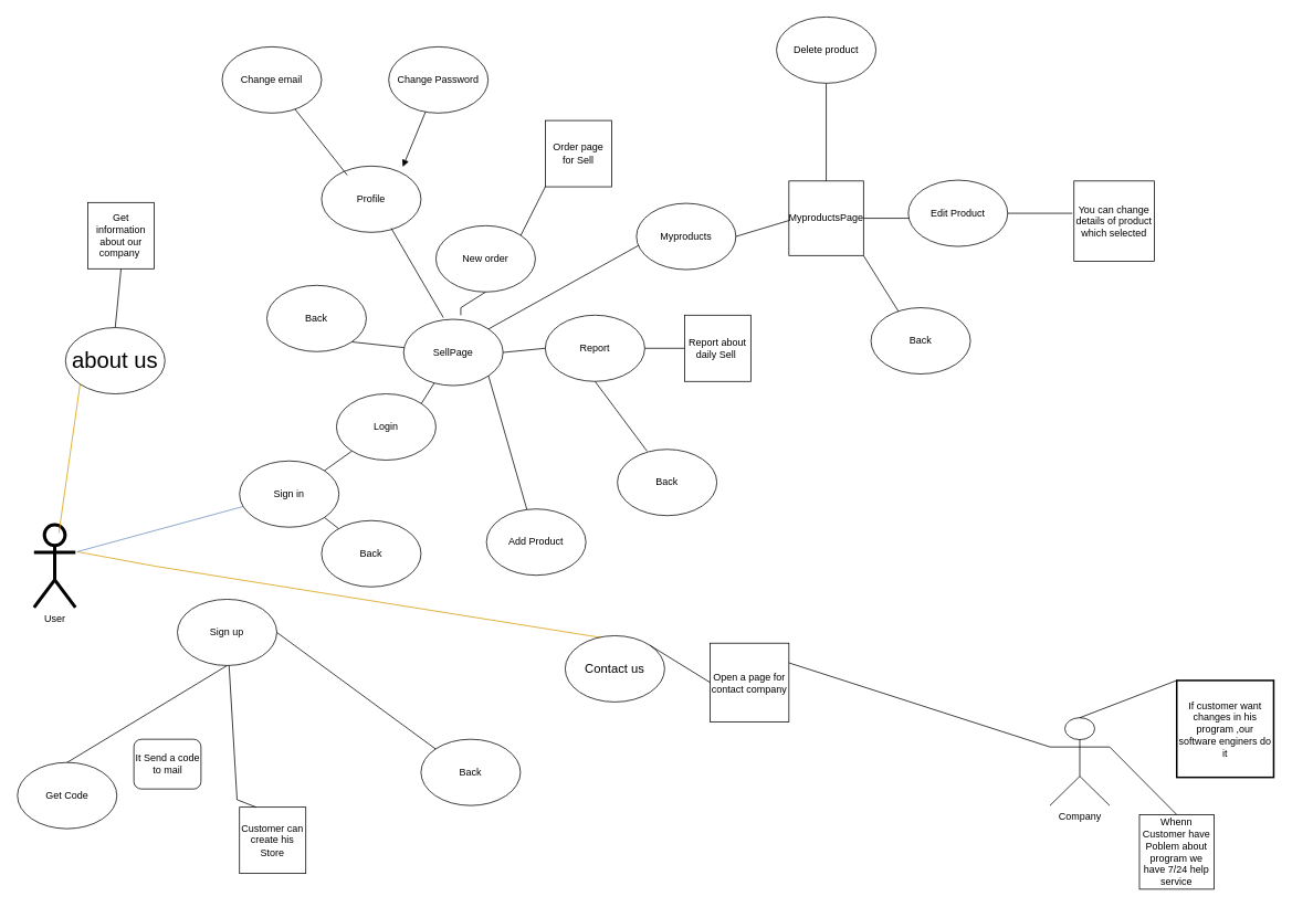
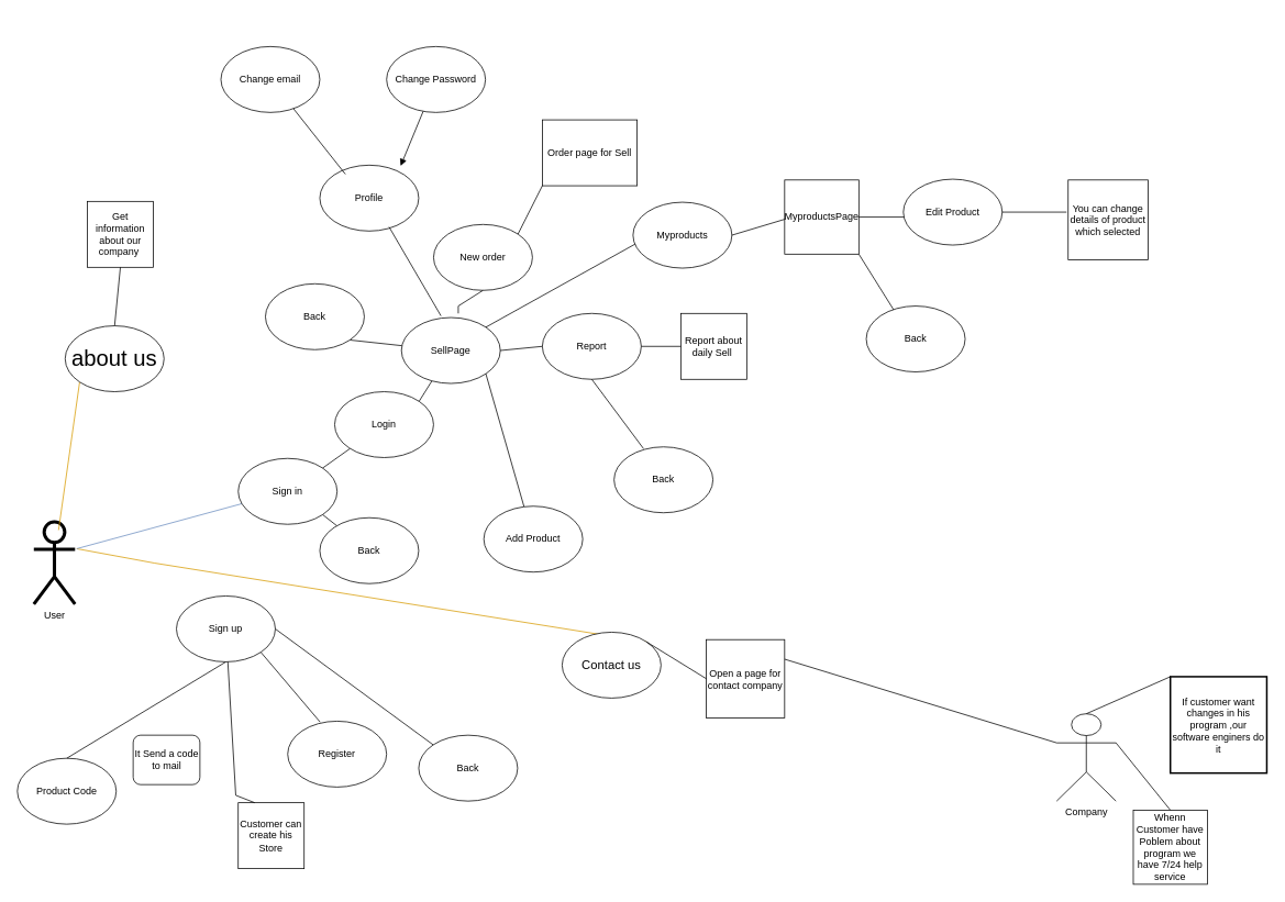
  <mxCell id="0" />
  <mxCell id="1" parent="0" />
  <mxCell id="2" value="User" style="shape=umlActor;verticalLabelPosition=bottom;verticalAlign=top;html=1;outlineConnect=0;perimeterSpacing=2;strokeWidth=4;" vertex="1" parent="1"><mxGeometry x="40" y="633" width="50" height="100" as="geometry" /></mxCell>
  <mxCell id="3" value="" style="endArrow=none;html=1;rounded=0;endSize=10;strokeWidth=1;entryX=0;entryY=1;entryDx=0;entryDy=0;fillColor=#ffe6cc;strokeColor=#d79b00;" edge="1" parent="1" target="5"><mxGeometry width="50" height="50" relative="1" as="geometry"><mxPoint x="70" y="643" as="sourcePoint" /><mxPoint x="150" y="503" as="targetPoint" /></mxGeometry></mxCell>
  <mxCell id="4" value="" style="endArrow=none;html=1;rounded=0;strokeWidth=1;exitX=1;exitY=0.333;exitDx=0;exitDy=0;exitPerimeter=0;entryX=1;entryY=0;entryDx=0;entryDy=0;fillColor=#ffe6cc;strokeColor=#d79b00;" edge="1" parent="1" source="2" target="6"><mxGeometry width="50" height="50" relative="1" as="geometry"><mxPoint x="80" y="743" as="sourcePoint" /><mxPoint x="140" y="843" as="targetPoint" /><Array as="points"><mxPoint x="186" y="683" /></Array></mxGeometry></mxCell>
  <mxCell id="5" value="&lt;font style=&quot;font-size: 27px;&quot;&gt;about us&lt;/font&gt;" style="ellipse;whiteSpace=wrap;html=1;" vertex="1" parent="1"><mxGeometry x="78" y="395" width="120" height="80" as="geometry" /></mxCell>
  <mxCell id="6" value="&lt;p style=&quot;line-height: 120%;&quot;&gt;&lt;font style=&quot;font-size: 15px;&quot;&gt;Contact us&lt;/font&gt;&lt;/p&gt;" style="ellipse;whiteSpace=wrap;html=1;" vertex="1" parent="1"><mxGeometry x="681" y="767" width="120" height="80" as="geometry" /></mxCell>
  <mxCell id="7" value="Sign up" style="ellipse;whiteSpace=wrap;html=1;" vertex="1" parent="1"><mxGeometry x="213" y="723" width="120" height="80" as="geometry" /></mxCell>
- <mxCell id="10" value="Get Code" style="ellipse;whiteSpace=wrap;html=1;" vertex="1" parent="1"><mxGeometry x="20" y="920" width="120" height="80" as="geometry" /></mxCell>
+ <mxCell id="8" value="" style="endArrow=none;html=1;rounded=0;exitX=1;exitY=1;exitDx=0;exitDy=0;entryX=0.328;entryY=0.013;entryDx=0;entryDy=0;entryPerimeter=0;" edge="1" parent="1" source="7" target="9"><mxGeometry width="50" height="50" relative="1" as="geometry"><mxPoint x="483" y="673" as="sourcePoint" /><mxPoint x="339" y="848" as="targetPoint" /></mxGeometry></mxCell>
+ <mxCell id="9" value="Register" style="ellipse;whiteSpace=wrap;html=1;" vertex="1" parent="1"><mxGeometry x="348" y="875" width="120" height="80" as="geometry" /></mxCell>
+ <mxCell id="10" value="Product Code" style="ellipse;whiteSpace=wrap;html=1;" vertex="1" parent="1"><mxGeometry x="20" y="920" width="120" height="80" as="geometry" /></mxCell>
  <mxCell id="11" value="" style="endArrow=none;html=1;rounded=0;exitX=0.5;exitY=1;exitDx=0;exitDy=0;entryX=0.5;entryY=0;entryDx=0;entryDy=0;" edge="1" parent="1" source="7" target="10"><mxGeometry width="50" height="50" relative="1" as="geometry"><mxPoint x="483" y="673" as="sourcePoint" /><mxPoint x="533" y="623" as="targetPoint" /></mxGeometry></mxCell>
  <mxCell id="12" value="It Send a code to mail" style="rounded=1;whiteSpace=wrap;html=1;" vertex="1" parent="1"><mxGeometry x="160.5" y="892" width="81" height="60" as="geometry" /></mxCell>
  <mxCell id="13" value="Back" style="ellipse;whiteSpace=wrap;html=1;" vertex="1" parent="1"><mxGeometry x="507" y="892" width="120" height="80" as="geometry" /></mxCell>
  <mxCell id="14" value="" style="endArrow=none;html=1;rounded=0;exitX=1;exitY=0.5;exitDx=0;exitDy=0;entryX=0;entryY=0;entryDx=0;entryDy=0;" edge="1" parent="1" source="7" target="13"><mxGeometry width="50" height="50" relative="1" as="geometry"><mxPoint x="483" y="673" as="sourcePoint" /><mxPoint x="533" y="623" as="targetPoint" /></mxGeometry></mxCell>
  <mxCell id="15" value="" style="endArrow=none;html=1;rounded=0;exitX=1;exitY=0.333;exitDx=0;exitDy=0;exitPerimeter=0;fillColor=#dae8fc;strokeColor=#6c8ebf;" edge="1" parent="1" source="2" target="16"><mxGeometry width="50" height="50" relative="1" as="geometry"><mxPoint x="519" y="736" as="sourcePoint" /><mxPoint x="348" y="596" as="targetPoint" /></mxGeometry></mxCell>
  <mxCell id="16" value="Sign in" style="ellipse;whiteSpace=wrap;html=1;" vertex="1" parent="1"><mxGeometry x="288" y="556" width="120" height="80" as="geometry" /></mxCell>
  <mxCell id="17" value="" style="endArrow=none;html=1;rounded=0;exitX=1;exitY=0;exitDx=0;exitDy=0;" edge="1" parent="1" source="16" target="18"><mxGeometry width="50" height="50" relative="1" as="geometry"><mxPoint x="546" y="574" as="sourcePoint" /><mxPoint x="465" y="515" as="targetPoint" /></mxGeometry></mxCell>
  <mxCell id="18" value="Login" style="ellipse;whiteSpace=wrap;html=1;" vertex="1" parent="1"><mxGeometry x="405" y="475" width="120" height="80" as="geometry" /></mxCell>
  <mxCell id="19" value="" style="endArrow=none;html=1;rounded=0;exitX=1;exitY=1;exitDx=0;exitDy=0;" edge="1" parent="1" source="16" target="20"><mxGeometry width="50" height="50" relative="1" as="geometry"><mxPoint x="546" y="574" as="sourcePoint" /><mxPoint x="447" y="668" as="targetPoint" /></mxGeometry></mxCell>
  <mxCell id="20" value="Back" style="ellipse;whiteSpace=wrap;html=1;" vertex="1" parent="1"><mxGeometry x="387" y="628" width="120" height="80" as="geometry" /></mxCell>
  <mxCell id="21" value="" style="endArrow=none;html=1;rounded=0;exitX=1;exitY=0;exitDx=0;exitDy=0;" edge="1" parent="1" source="18" target="22"><mxGeometry width="50" height="50" relative="1" as="geometry"><mxPoint x="546" y="574" as="sourcePoint" /><mxPoint x="546" y="425" as="targetPoint" /></mxGeometry></mxCell>
  <mxCell id="22" value="SellPage" style="ellipse;whiteSpace=wrap;html=1;" vertex="1" parent="1"><mxGeometry x="486" y="385" width="120" height="80" as="geometry" /></mxCell>
  <mxCell id="23" value="" style="endArrow=none;html=1;rounded=0;entryX=1;entryY=1;entryDx=0;entryDy=0;" edge="1" parent="1" source="22" target="24"><mxGeometry width="50" height="50" relative="1" as="geometry"><mxPoint x="546" y="574" as="sourcePoint" /><mxPoint x="582" y="551" as="targetPoint" /></mxGeometry></mxCell>
  <mxCell id="24" value="Back" style="ellipse;whiteSpace=wrap;html=1;" vertex="1" parent="1"><mxGeometry x="321" y="344" width="120" height="80" as="geometry" /></mxCell>
  <mxCell id="25" value="New order" style="ellipse;whiteSpace=wrap;html=1;" vertex="1" parent="1"><mxGeometry x="525" y="272" width="120" height="80" as="geometry" /></mxCell>
  <mxCell id="26" value="" style="endArrow=none;html=1;rounded=0;entryX=0.5;entryY=1;entryDx=0;entryDy=0;" edge="1" parent="1" target="25"><mxGeometry width="50" height="50" relative="1" as="geometry"><mxPoint x="555" y="380" as="sourcePoint" /><mxPoint x="596" y="524" as="targetPoint" /><Array as="points"><mxPoint x="555" y="371" /></Array></mxGeometry></mxCell>
- <mxCell id="27" value="Order page for Sell" style="whiteSpace=wrap;html=1;aspect=fixed;" vertex="1" parent="1"><mxGeometry x="657" y="145" width="80" height="80" as="geometry" /></mxCell>
+ <mxCell id="27" value="Order page for Sell" style="whiteSpace=wrap;html=1;aspect=fixed;" vertex="1" parent="1"><mxGeometry x="657" y="145" width="115" height="80" as="geometry" /></mxCell>
  <mxCell id="28" value="" style="endArrow=none;html=1;rounded=0;entryX=1;entryY=0;entryDx=0;entryDy=0;exitX=0;exitY=1;exitDx=0;exitDy=0;" edge="1" parent="1" source="27" target="25"><mxGeometry width="50" height="50" relative="1" as="geometry"><mxPoint x="555" y="358" as="sourcePoint" /><mxPoint x="605" y="308" as="targetPoint" /></mxGeometry></mxCell>
  <mxCell id="29" value="Report" style="ellipse;whiteSpace=wrap;html=1;" vertex="1" parent="1"><mxGeometry x="657" y="380" width="120" height="80" as="geometry" /></mxCell>
  <mxCell id="30" value="" style="endArrow=none;html=1;rounded=0;entryX=1;entryY=0.5;entryDx=0;entryDy=0;exitX=0;exitY=0.5;exitDx=0;exitDy=0;" edge="1" parent="1" source="29" target="22"><mxGeometry width="50" height="50" relative="1" as="geometry"><mxPoint x="537" y="556" as="sourcePoint" /><mxPoint x="587" y="506" as="targetPoint" /></mxGeometry></mxCell>
  <mxCell id="31" value="Report about daily Sell&amp;nbsp;" style="whiteSpace=wrap;html=1;aspect=fixed;" vertex="1" parent="1"><mxGeometry x="825" y="380" width="80" height="80" as="geometry" /></mxCell>
  <mxCell id="32" value="" style="endArrow=none;html=1;rounded=0;entryX=1;entryY=0.5;entryDx=0;entryDy=0;exitX=0;exitY=0.5;exitDx=0;exitDy=0;" edge="1" parent="1" source="31" target="29"><mxGeometry width="50" height="50" relative="1" as="geometry"><mxPoint x="537" y="556" as="sourcePoint" /><mxPoint x="587" y="506" as="targetPoint" /></mxGeometry></mxCell>
  <mxCell id="33" value="Add Product" style="ellipse;whiteSpace=wrap;html=1;" vertex="1" parent="1"><mxGeometry x="586" y="614" width="120" height="80" as="geometry" /></mxCell>
  <mxCell id="34" value="" style="endArrow=none;html=1;rounded=0;entryX=1;entryY=1;entryDx=0;entryDy=0;" edge="1" parent="1" source="33" target="22"><mxGeometry width="50" height="50" relative="1" as="geometry"><mxPoint x="537" y="556" as="sourcePoint" /><mxPoint x="771" y="479" as="targetPoint" /></mxGeometry></mxCell>
  <mxCell id="35" value="" style="endArrow=none;html=1;rounded=0;entryX=1;entryY=0;entryDx=0;entryDy=0;" edge="1" parent="1" target="22"><mxGeometry width="50" height="50" relative="1" as="geometry"><mxPoint x="780" y="290" as="sourcePoint" /><mxPoint x="587" y="506" as="targetPoint" /></mxGeometry></mxCell>
  <mxCell id="36" value="Myproducts" style="ellipse;whiteSpace=wrap;html=1;" vertex="1" parent="1"><mxGeometry x="767" y="245" width="120" height="80" as="geometry" /></mxCell>
  <mxCell id="37" value="" style="endArrow=none;html=1;rounded=0;entryX=1;entryY=0.5;entryDx=0;entryDy=0;" edge="1" parent="1" target="36"><mxGeometry width="50" height="50" relative="1" as="geometry"><mxPoint x="960" y="263" as="sourcePoint" /><mxPoint x="587" y="506" as="targetPoint" /></mxGeometry></mxCell>
  <mxCell id="38" value="MyproductsPage" style="whiteSpace=wrap;html=1;aspect=fixed;" vertex="1" parent="1"><mxGeometry x="951" y="218" width="90" height="90" as="geometry" /></mxCell>
  <mxCell id="39" value="" style="endArrow=none;html=1;rounded=0;entryX=1;entryY=0.5;entryDx=0;entryDy=0;" edge="1" parent="1" target="38"><mxGeometry width="50" height="50" relative="1" as="geometry"><mxPoint x="1113" y="263" as="sourcePoint" /><mxPoint x="587" y="506" as="targetPoint" /></mxGeometry></mxCell>
  <mxCell id="40" value="Edit Product" style="ellipse;whiteSpace=wrap;html=1;" vertex="1" parent="1"><mxGeometry x="1095" y="217" width="120" height="80" as="geometry" /></mxCell>
  <mxCell id="41" value="" style="endArrow=none;html=1;rounded=0;entryX=1;entryY=1;entryDx=0;entryDy=0;" edge="1" parent="1" target="38"><mxGeometry width="50" height="50" relative="1" as="geometry"><mxPoint x="1086" y="380" as="sourcePoint" /><mxPoint x="587" y="506" as="targetPoint" /></mxGeometry></mxCell>
  <mxCell id="42" value="Back" style="ellipse;whiteSpace=wrap;html=1;" vertex="1" parent="1"><mxGeometry x="1050" y="371" width="120" height="80" as="geometry" /></mxCell>
  <mxCell id="43" value="Back" style="ellipse;whiteSpace=wrap;html=1;" vertex="1" parent="1"><mxGeometry x="744" y="542" width="120" height="80" as="geometry" /></mxCell>
  <mxCell id="44" value="" style="endArrow=none;html=1;rounded=0;entryX=0.5;entryY=1;entryDx=0;entryDy=0;exitX=0.298;exitY=0.027;exitDx=0;exitDy=0;exitPerimeter=0;" edge="1" parent="1" source="43" target="29"><mxGeometry width="50" height="50" relative="1" as="geometry"><mxPoint x="537" y="556" as="sourcePoint" /><mxPoint x="587" y="506" as="targetPoint" /></mxGeometry></mxCell>
  <mxCell id="45" value="Customer can create his Store" style="whiteSpace=wrap;html=1;aspect=fixed;" vertex="1" parent="1"><mxGeometry x="288" y="974" width="80" height="80" as="geometry" /></mxCell>
  <mxCell id="46" value="" style="endArrow=none;html=1;rounded=0;entryX=0.25;entryY=0;entryDx=0;entryDy=0;" edge="1" parent="1" source="7" target="45"><mxGeometry width="50" height="50" relative="1" as="geometry"><mxPoint x="276" y="821" as="sourcePoint" /><mxPoint x="587" y="686" as="targetPoint" /><Array as="points"><mxPoint x="285" y="965" /></Array></mxGeometry></mxCell>
- <mxCell id="47" value="" style="endArrow=none;html=1;rounded=0;entryX=0.5;entryY=0;entryDx=0;entryDy=0;exitX=0.5;exitY=1;exitDx=0;exitDy=0;" edge="1" parent="1" source="48" target="38"><mxGeometry width="50" height="50" relative="1" as="geometry"><mxPoint x="987" y="83" as="sourcePoint" /><mxPoint x="587" y="137" as="targetPoint" /></mxGeometry></mxCell>
- <mxCell id="48" value="Delete product" style="ellipse;whiteSpace=wrap;html=1;" vertex="1" parent="1"><mxGeometry x="936" y="20" width="120" height="80" as="geometry" /></mxCell>
  <mxCell id="49" value="" style="endArrow=none;html=1;rounded=0;entryX=1;entryY=0.5;entryDx=0;entryDy=0;" edge="1" parent="1" target="40"><mxGeometry width="50" height="50" relative="1" as="geometry"><mxPoint x="1293" y="257" as="sourcePoint" /><mxPoint x="1001" y="317" as="targetPoint" /></mxGeometry></mxCell>
  <mxCell id="50" value="You can change details of product which selected" style="whiteSpace=wrap;html=1;aspect=fixed;" vertex="1" parent="1"><mxGeometry x="1295" y="218" width="97" height="97" as="geometry" /></mxCell>
  <mxCell id="51" value="Open a page for contact company" style="whiteSpace=wrap;html=1;aspect=fixed;" vertex="1" parent="1"><mxGeometry x="856" y="776" width="95" height="95" as="geometry" /></mxCell>
  <mxCell id="52" value="" style="endArrow=none;html=1;rounded=0;exitX=1;exitY=0;exitDx=0;exitDy=0;entryX=0;entryY=0.5;entryDx=0;entryDy=0;" edge="1" parent="1" source="6" target="51"><mxGeometry width="50" height="50" relative="1" as="geometry"><mxPoint x="951" y="772" as="sourcePoint" /><mxPoint x="1001" y="722" as="targetPoint" /></mxGeometry></mxCell>
- <mxCell id="53" value="Company" style="shape=umlActor;verticalLabelPosition=bottom;verticalAlign=top;html=1;outlineConnect=0;" vertex="1" parent="1"><mxGeometry x="1266" y="866" width="72" height="106" as="geometry" /></mxCell>
+ <mxCell id="53" value="Company" style="shape=umlActor;verticalLabelPosition=bottom;verticalAlign=top;html=1;outlineConnect=0;" vertex="1" parent="1"><mxGeometry x="1281" y="866" width="72" height="106" as="geometry" /></mxCell>
  <mxCell id="54" value="" style="endArrow=none;html=1;rounded=0;exitX=1;exitY=0.25;exitDx=0;exitDy=0;entryX=0;entryY=0.333;entryDx=0;entryDy=0;entryPerimeter=0;" edge="1" parent="1" source="51" target="53"><mxGeometry width="50" height="50" relative="1" as="geometry"><mxPoint x="951" y="772" as="sourcePoint" /><mxPoint x="1001" y="722" as="targetPoint" /></mxGeometry></mxCell>
  <mxCell id="55" value="If customer want changes in his program ,our software enginers do it" style="whiteSpace=wrap;html=1;aspect=fixed;strokeWidth=2;" vertex="1" parent="1"><mxGeometry x="1419" y="821" width="117" height="117" as="geometry" /></mxCell>
  <mxCell id="56" value="" style="endArrow=none;html=1;rounded=0;exitX=0.5;exitY=0;exitDx=0;exitDy=0;exitPerimeter=0;entryX=0;entryY=0;entryDx=0;entryDy=0;" edge="1" parent="1" source="53" target="55"><mxGeometry width="50" height="50" relative="1" as="geometry"><mxPoint x="951" y="772" as="sourcePoint" /><mxPoint x="1419" y="812" as="targetPoint" /></mxGeometry></mxCell>
  <mxCell id="57" value="Whenn Customer have Poblem about program we have 7/24 help service" style="whiteSpace=wrap;html=1;aspect=fixed;" vertex="1" parent="1"><mxGeometry x="1374" y="983" width="90" height="90" as="geometry" /></mxCell>
  <mxCell id="58" value="" style="endArrow=none;html=1;rounded=0;exitX=1;exitY=0.333;exitDx=0;exitDy=0;exitPerimeter=0;entryX=0.5;entryY=0;entryDx=0;entryDy=0;" edge="1" parent="1" source="53" target="57"><mxGeometry width="50" height="50" relative="1" as="geometry"><mxPoint x="951" y="772" as="sourcePoint" /><mxPoint x="1001" y="722" as="targetPoint" /></mxGeometry></mxCell>
  <mxCell id="59" value="Get&lt;div&gt;information about our company&amp;nbsp;&lt;/div&gt;" style="whiteSpace=wrap;html=1;aspect=fixed;" vertex="1" parent="1"><mxGeometry x="105" y="244" width="80" height="80" as="geometry" /></mxCell>
  <mxCell id="60" value="" style="endArrow=none;html=1;rounded=0;exitX=0.5;exitY=0;exitDx=0;exitDy=0;entryX=0.5;entryY=1;entryDx=0;entryDy=0;" edge="1" parent="1" source="5" target="59"><mxGeometry width="50" height="50" relative="1" as="geometry"><mxPoint x="555" y="412" as="sourcePoint" /><mxPoint x="605" y="362" as="targetPoint" /></mxGeometry></mxCell>
  <mxCell id="61" value="Profile" style="ellipse;whiteSpace=wrap;html=1;" vertex="1" parent="1"><mxGeometry x="387" y="200" width="120" height="80" as="geometry" /></mxCell>
  <mxCell id="62" value="" style="endArrow=none;html=1;rounded=0;exitX=0.4;exitY=-0.025;exitDx=0;exitDy=0;exitPerimeter=0;entryX=0.7;entryY=0.937;entryDx=0;entryDy=0;entryPerimeter=0;" edge="1" parent="1" source="22" target="61"><mxGeometry width="50" height="50" relative="1" as="geometry"><mxPoint x="672" y="403" as="sourcePoint" /><mxPoint x="483" y="308" as="targetPoint" /></mxGeometry></mxCell>
  <mxCell id="63" value="Change email" style="ellipse;whiteSpace=wrap;html=1;" vertex="1" parent="1"><mxGeometry x="267" y="56" width="120" height="80" as="geometry" /></mxCell>
  <mxCell id="64" value="Change Password" style="ellipse;whiteSpace=wrap;html=1;" vertex="1" parent="1"><mxGeometry x="468" y="56" width="120" height="80" as="geometry" /></mxCell>
  <mxCell id="65" value="" style="endArrow=block;html=1;rounded=0;entryX=0.817;entryY=0.012;entryDx=0;entryDy=0;entryPerimeter=0;" edge="1" parent="1" source="64" target="61"><mxGeometry width="50" height="50" relative="1" as="geometry"><mxPoint x="666" y="234" as="sourcePoint" /><mxPoint x="636" y="293" as="targetPoint" /></mxGeometry></mxCell>
  <mxCell id="66" value="" style="endArrow=none;html=1;rounded=0;entryX=0.817;entryY=0.012;entryDx=0;entryDy=0;entryPerimeter=0;" edge="1" parent="1" source="63"><mxGeometry width="50" height="50" relative="1" as="geometry"><mxPoint x="445" y="145" as="sourcePoint" /><mxPoint x="418" y="211" as="targetPoint" /></mxGeometry></mxCell>
